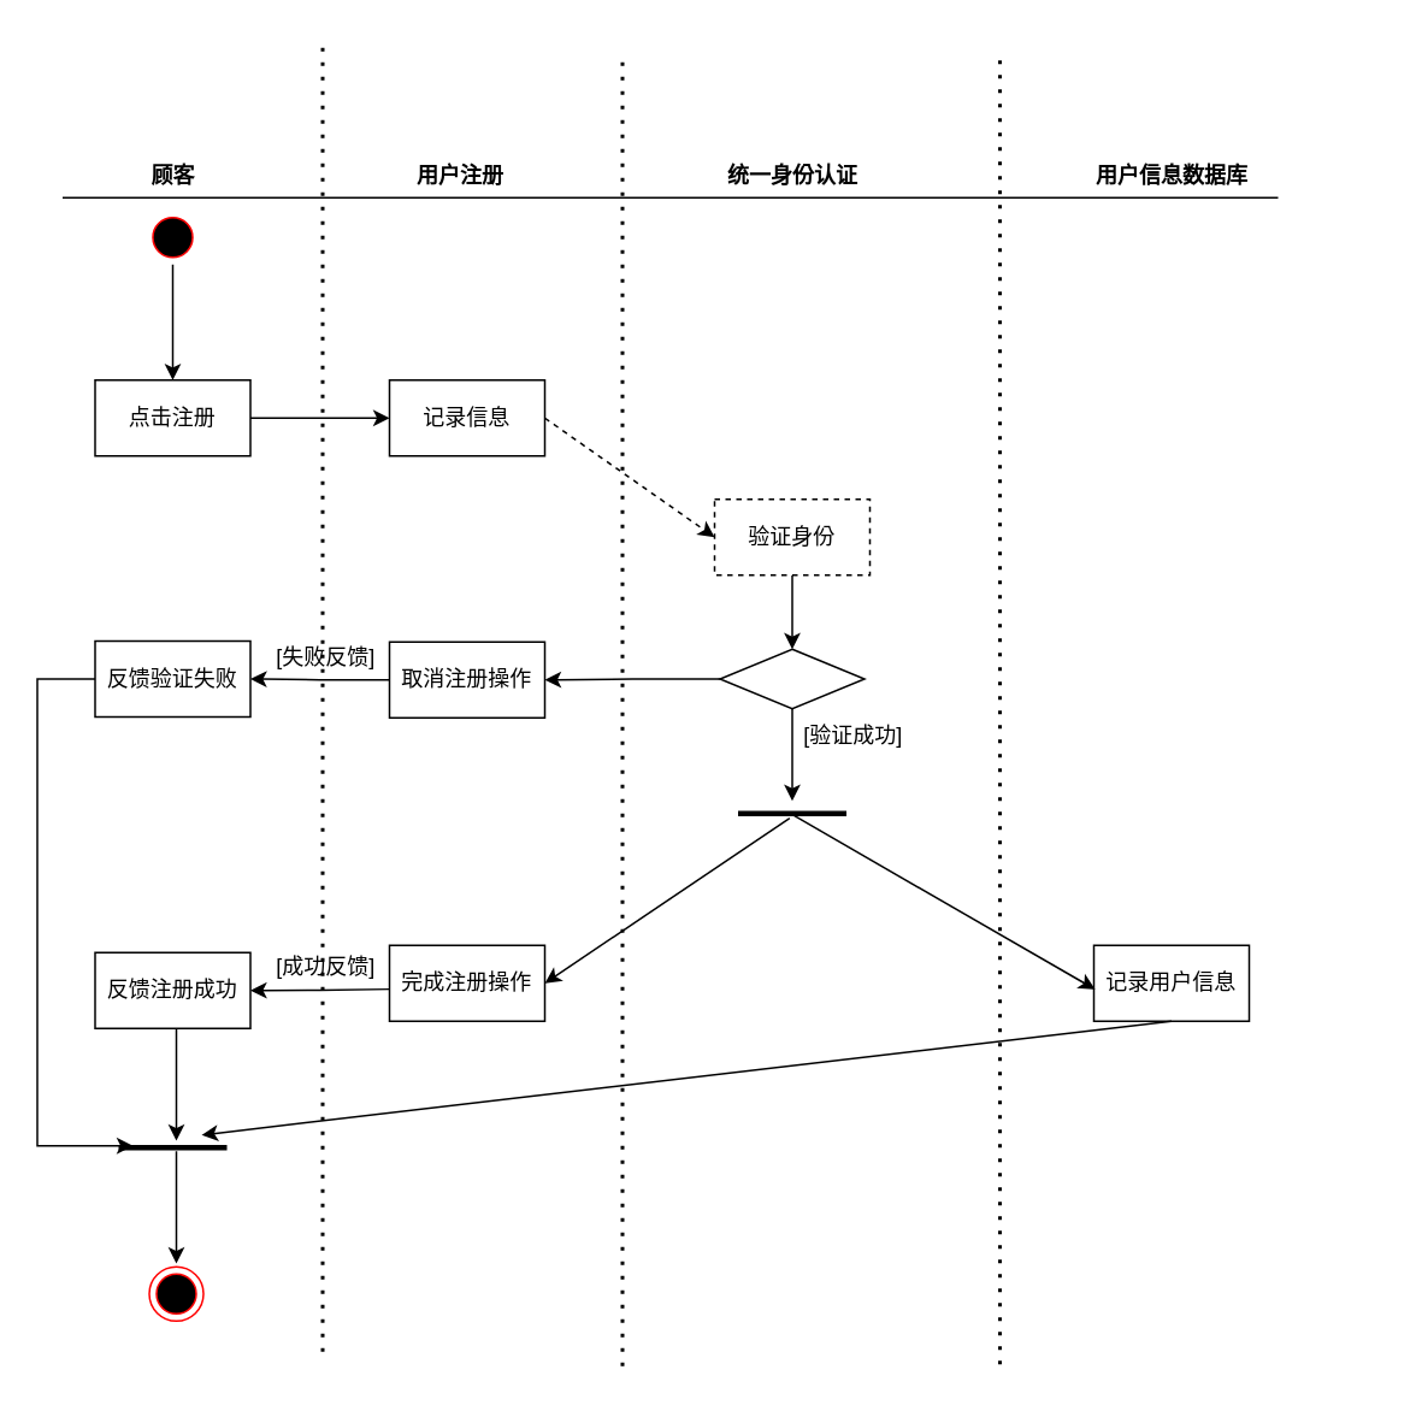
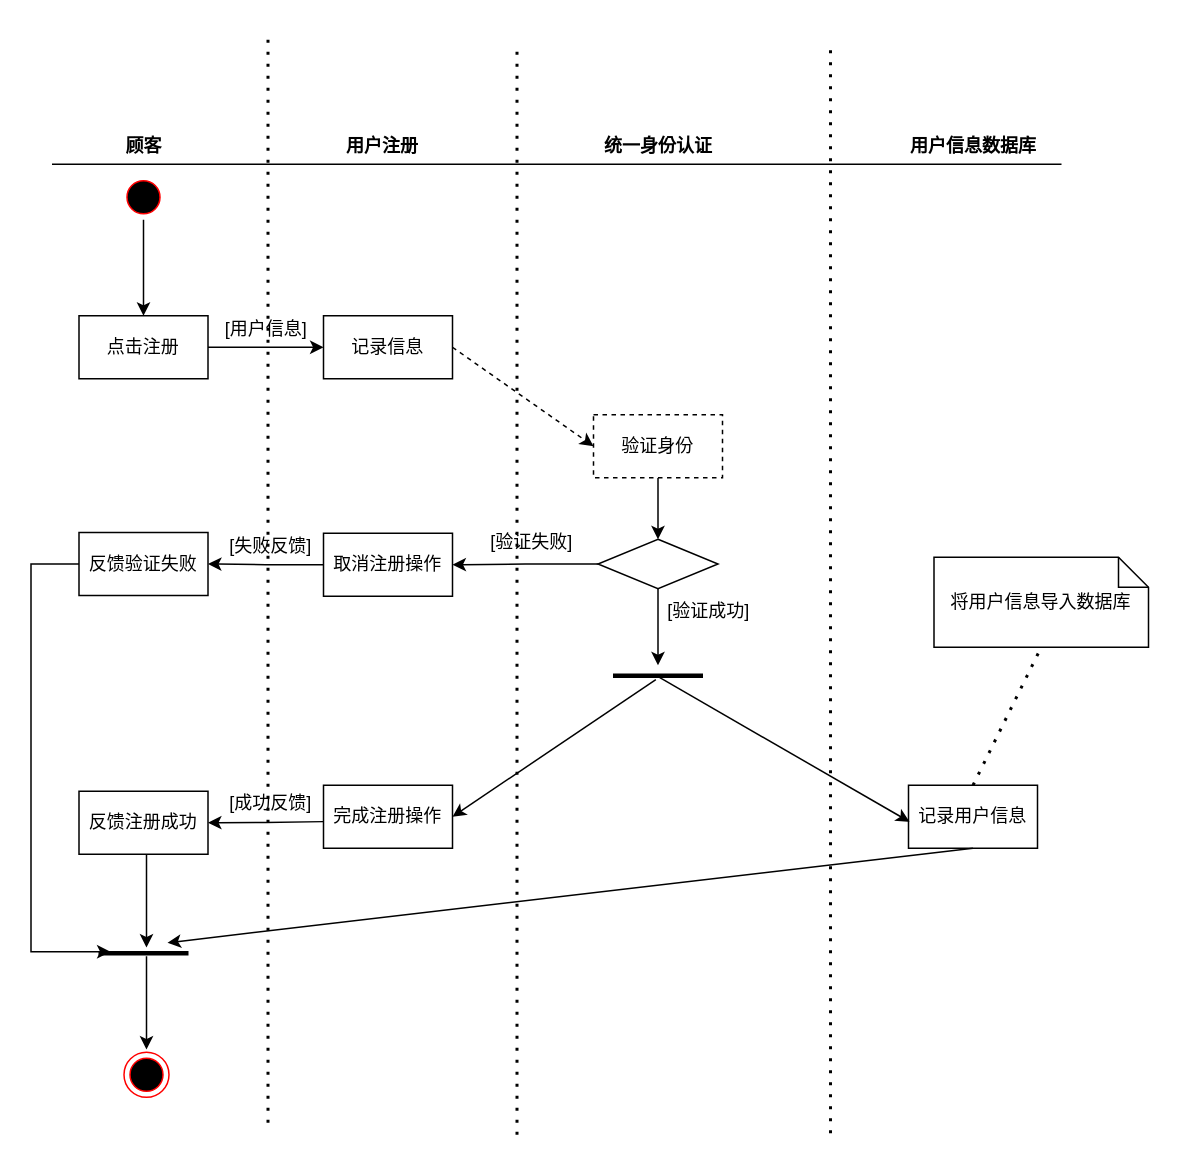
  <mxCell id="0" />
  <mxCell id="1" parent="0" />
  <mxCell id="2" value="" style="line;strokeWidth=1;fillColor=none;align=left;verticalAlign=middle;spacingTop=-1;spacingLeft=3;spacingRight=3;rotatable=0;labelPosition=right;points=[];portConstraint=eastwest;strokeColor=inherit;" vertex="1" parent="1"><mxGeometry x="34" y="105" width="673" height="8" as="geometry" /></mxCell>
  <mxCell id="3" value="顾客" style="text;align=center;fontStyle=1;verticalAlign=middle;spacingLeft=3;spacingRight=3;strokeColor=none;rotatable=0;points=[[0,0.5],[1,0.5]];portConstraint=eastwest;html=1;" vertex="1" parent="1"><mxGeometry x="71" y="89" width="48" height="16" as="geometry" /></mxCell>
  <mxCell id="4" value="用户注册" style="text;align=center;fontStyle=1;verticalAlign=middle;spacingLeft=3;spacingRight=3;strokeColor=none;rotatable=0;points=[[0,0.5],[1,0.5]];portConstraint=eastwest;html=1;" vertex="1" parent="1"><mxGeometry x="230" y="89" width="48" height="16" as="geometry" /></mxCell>
  <mxCell id="5" value="统一身份认证" style="text;align=center;fontStyle=1;verticalAlign=middle;spacingLeft=3;spacingRight=3;strokeColor=none;rotatable=0;points=[[0,0.5],[1,0.5]];portConstraint=eastwest;html=1;" vertex="1" parent="1"><mxGeometry x="414" y="89" width="48" height="16" as="geometry" /></mxCell>
  <mxCell id="6" value="用户信息数据库" style="text;align=center;fontStyle=1;verticalAlign=middle;spacingLeft=3;spacingRight=3;strokeColor=none;rotatable=0;points=[[0,0.5],[1,0.5]];portConstraint=eastwest;html=1;" vertex="1" parent="1"><mxGeometry x="624" y="89" width="48" height="16" as="geometry" /></mxCell>
  <mxCell id="7" style="edgeStyle=orthogonalEdgeStyle;rounded=0;orthogonalLoop=1;jettySize=auto;html=1;" edge="1" parent="1" source="8" target="10"><mxGeometry relative="1" as="geometry" /></mxCell>
  <mxCell id="8" value="" style="ellipse;html=1;shape=startState;fillColor=#000000;strokeColor=#ff0000;" vertex="1" parent="1"><mxGeometry x="80" y="116" width="30" height="30" as="geometry" /></mxCell>
  <mxCell id="9" style="edgeStyle=orthogonalEdgeStyle;rounded=0;orthogonalLoop=1;jettySize=auto;html=1;" edge="1" parent="1" source="10" target="11"><mxGeometry relative="1" as="geometry" /></mxCell>
  <mxCell id="10" value="点击注册" style="html=1;whiteSpace=wrap;" vertex="1" parent="1"><mxGeometry x="52" y="210" width="86" height="42" as="geometry" /></mxCell>
  <mxCell id="11" value="记录信息" style="html=1;whiteSpace=wrap;" vertex="1" parent="1"><mxGeometry x="215" y="210" width="86" height="42" as="geometry" /></mxCell>
+ <mxCell id="12" value="[用户信息]" style="text;html=1;strokeColor=none;fillColor=none;align=center;verticalAlign=middle;whiteSpace=wrap;rounded=0;" vertex="1" parent="1"><mxGeometry x="147" y="204" width="60" height="30" as="geometry" /></mxCell>
  <mxCell id="13" style="edgeStyle=orthogonalEdgeStyle;rounded=0;orthogonalLoop=1;jettySize=auto;html=1;entryX=0.5;entryY=0;entryDx=0;entryDy=0;" edge="1" parent="1" source="14" target="18"><mxGeometry relative="1" as="geometry" /></mxCell>
  <mxCell id="14" value="验证身份" style="html=1;whiteSpace=wrap;dashed=1;" vertex="1" parent="1"><mxGeometry x="395" y="276" width="86" height="42" as="geometry" /></mxCell>
  <mxCell id="15" value="" style="endArrow=classic;html=1;rounded=0;exitX=1;exitY=0.5;exitDx=0;exitDy=0;entryX=0;entryY=0.5;entryDx=0;entryDy=0;dashed=1;" edge="1" parent="1" source="11" target="14"><mxGeometry width="50" height="50" relative="1" as="geometry"><mxPoint x="327" y="309" as="sourcePoint" /><mxPoint x="377" y="259" as="targetPoint" /></mxGeometry></mxCell>
  <mxCell id="16" style="edgeStyle=orthogonalEdgeStyle;rounded=0;orthogonalLoop=1;jettySize=auto;html=1;" edge="1" parent="1" source="18"><mxGeometry relative="1" as="geometry"><mxPoint x="438" y="443" as="targetPoint" /></mxGeometry></mxCell>
  <mxCell id="17" style="edgeStyle=orthogonalEdgeStyle;rounded=0;orthogonalLoop=1;jettySize=auto;html=1;entryX=1;entryY=0.5;entryDx=0;entryDy=0;" edge="1" parent="1" source="18" target="22"><mxGeometry relative="1" as="geometry" /></mxCell>
  <mxCell id="18" value="" style="rhombus;whiteSpace=wrap;html=1;" vertex="1" parent="1"><mxGeometry x="398" y="359" width="80" height="33" as="geometry" /></mxCell>
  <mxCell id="19" value="" style="line;strokeWidth=3;rotatable=0;dashed=0;labelPosition=right;align=left;verticalAlign=middle;spacingTop=0;spacingLeft=6;points=[];portConstraint=eastwest;fontSize=13;" vertex="1" parent="1"><mxGeometry x="408" y="445" width="60" height="10" as="geometry" /></mxCell>
+ <mxCell id="20" value="[验证失败]" style="text;html=1;strokeColor=none;fillColor=none;align=center;verticalAlign=middle;whiteSpace=wrap;rounded=0;" vertex="1" parent="1"><mxGeometry x="324" y="346" width="60" height="30" as="geometry" /></mxCell>
  <mxCell id="21" style="edgeStyle=orthogonalEdgeStyle;rounded=0;orthogonalLoop=1;jettySize=auto;html=1;" edge="1" parent="1" source="22" target="24"><mxGeometry relative="1" as="geometry" /></mxCell>
  <mxCell id="22" value="取消注册操作" style="html=1;whiteSpace=wrap;" vertex="1" parent="1"><mxGeometry x="215" y="355" width="86" height="42" as="geometry" /></mxCell>
  <mxCell id="23" style="edgeStyle=orthogonalEdgeStyle;rounded=0;orthogonalLoop=1;jettySize=auto;html=1;" edge="1" parent="1" source="24"><mxGeometry relative="1" as="geometry"><mxPoint x="73" y="634" as="targetPoint" /><Array as="points"><mxPoint x="20" y="376" /><mxPoint x="20" y="634" /></Array></mxGeometry></mxCell>
  <mxCell id="24" value="反馈验证失败" style="html=1;whiteSpace=wrap;" vertex="1" parent="1"><mxGeometry x="52" y="354.5" width="86" height="42" as="geometry" /></mxCell>
  <mxCell id="25" value="[失败反馈]" style="text;html=1;strokeColor=none;fillColor=none;align=center;verticalAlign=middle;whiteSpace=wrap;rounded=0;" vertex="1" parent="1"><mxGeometry x="150" y="349" width="60" height="30" as="geometry" /></mxCell>
  <mxCell id="26" value="[验证成功]" style="text;html=1;strokeColor=none;fillColor=none;align=center;verticalAlign=middle;whiteSpace=wrap;rounded=0;" vertex="1" parent="1"><mxGeometry x="442" y="392" width="60" height="30" as="geometry" /></mxCell>
  <mxCell id="27" value="记录用户信息" style="html=1;whiteSpace=wrap;" vertex="1" parent="1"><mxGeometry x="605" y="523" width="86" height="42" as="geometry" /></mxCell>
  <mxCell id="28" value="" style="endArrow=classic;html=1;rounded=0;exitX=0.511;exitY=0.593;exitDx=0;exitDy=0;entryX=0.008;entryY=0.58;entryDx=0;entryDy=0;exitPerimeter=0;entryPerimeter=0;" edge="1" parent="1" source="19" target="27"><mxGeometry width="50" height="50" relative="1" as="geometry"><mxPoint x="547" y="385" as="sourcePoint" /><mxPoint x="641" y="451" as="targetPoint" /></mxGeometry></mxCell>
  <mxCell id="29" value="完成注册操作" style="html=1;whiteSpace=wrap;" vertex="1" parent="1"><mxGeometry x="215" y="523" width="86" height="42" as="geometry" /></mxCell>
  <mxCell id="30" style="edgeStyle=orthogonalEdgeStyle;rounded=0;orthogonalLoop=1;jettySize=auto;html=1;" edge="1" parent="1" target="31"><mxGeometry relative="1" as="geometry"><mxPoint x="215" y="547.25" as="sourcePoint" /></mxGeometry></mxCell>
  <mxCell id="31" value="反馈注册成功" style="html=1;whiteSpace=wrap;" vertex="1" parent="1"><mxGeometry x="52" y="527" width="86" height="42" as="geometry" /></mxCell>
  <mxCell id="32" value="[成功反馈]" style="text;html=1;strokeColor=none;fillColor=none;align=center;verticalAlign=middle;whiteSpace=wrap;rounded=0;" vertex="1" parent="1"><mxGeometry x="150" y="520.25" width="60" height="30" as="geometry" /></mxCell>
  <mxCell id="33" value="" style="ellipse;html=1;shape=endState;fillColor=#000000;strokeColor=#ff0000;" vertex="1" parent="1"><mxGeometry x="82" y="701" width="30" height="30" as="geometry" /></mxCell>
  <mxCell id="34" value="" style="line;strokeWidth=3;rotatable=0;dashed=0;labelPosition=right;align=left;verticalAlign=middle;spacingTop=0;spacingLeft=6;points=[];portConstraint=eastwest;fontSize=13;" vertex="1" parent="1"><mxGeometry x="65" y="630" width="60" height="10" as="geometry" /></mxCell>
  <mxCell id="35" value="" style="endArrow=classic;html=1;rounded=0;" edge="1" parent="1"><mxGeometry width="50" height="50" relative="1" as="geometry"><mxPoint x="97" y="569" as="sourcePoint" /><mxPoint x="97" y="631.192" as="targetPoint" /></mxGeometry></mxCell>
  <mxCell id="36" value="" style="endArrow=classic;html=1;rounded=0;" edge="1" parent="1"><mxGeometry width="50" height="50" relative="1" as="geometry"><mxPoint x="97" y="637" as="sourcePoint" /><mxPoint x="97" y="699.192" as="targetPoint" /></mxGeometry></mxCell>
  <mxCell id="37" value="" style="endArrow=classic;html=1;rounded=0;exitX=0.476;exitY=0.752;exitDx=0;exitDy=0;exitPerimeter=0;entryX=1;entryY=0.5;entryDx=0;entryDy=0;" edge="1" parent="1" source="19" target="29"><mxGeometry width="50" height="50" relative="1" as="geometry"><mxPoint x="441" y="586" as="sourcePoint" /><mxPoint x="491" y="536" as="targetPoint" /></mxGeometry></mxCell>
  <mxCell id="38" value="" style="endArrow=classic;html=1;rounded=0;exitX=0.5;exitY=1;exitDx=0;exitDy=0;" edge="1" parent="1" source="27"><mxGeometry width="50" height="50" relative="1" as="geometry"><mxPoint x="447" y="463" as="sourcePoint" /><mxPoint x="111" y="628" as="targetPoint" /></mxGeometry></mxCell>
  <mxCell id="39" value="" style="endArrow=none;dashed=1;html=1;dashPattern=1 3;strokeWidth=2;rounded=0;" edge="1" parent="1"><mxGeometry width="50" height="50" relative="1" as="geometry"><mxPoint x="178" y="748" as="sourcePoint" /><mxPoint x="178" y="20" as="targetPoint" /></mxGeometry></mxCell>
  <mxCell id="40" value="" style="endArrow=none;dashed=1;html=1;dashPattern=1 3;strokeWidth=2;rounded=0;" edge="1" parent="1"><mxGeometry width="50" height="50" relative="1" as="geometry"><mxPoint x="344" y="756" as="sourcePoint" /><mxPoint x="344" y="28" as="targetPoint" /></mxGeometry></mxCell>
  <mxCell id="41" value="" style="endArrow=none;dashed=1;html=1;dashPattern=1 3;strokeWidth=2;rounded=0;" edge="1" parent="1"><mxGeometry width="50" height="50" relative="1" as="geometry"><mxPoint x="553" y="755" as="sourcePoint" /><mxPoint x="553" y="27" as="targetPoint" /></mxGeometry></mxCell>
+ <mxCell id="42" value="将用户信息导入数据库" style="shape=note;size=20;whiteSpace=wrap;html=1;" vertex="1" parent="1"><mxGeometry x="622" y="371" width="143" height="60" as="geometry" /></mxCell>
+ <mxCell id="43" value="" style="endArrow=none;dashed=1;html=1;dashPattern=1 3;strokeWidth=2;rounded=0;exitX=0.5;exitY=0;exitDx=0;exitDy=0;entryX=0.5;entryY=1;entryDx=0;entryDy=0;entryPerimeter=0;" edge="1" parent="1" source="27" target="42"><mxGeometry width="50" height="50" relative="1" as="geometry"><mxPoint x="715" y="539" as="sourcePoint" /><mxPoint x="765" y="489" as="targetPoint" /></mxGeometry></mxCell>
